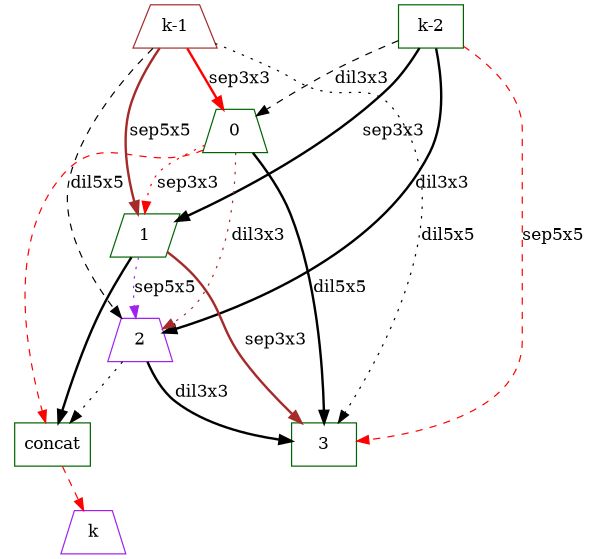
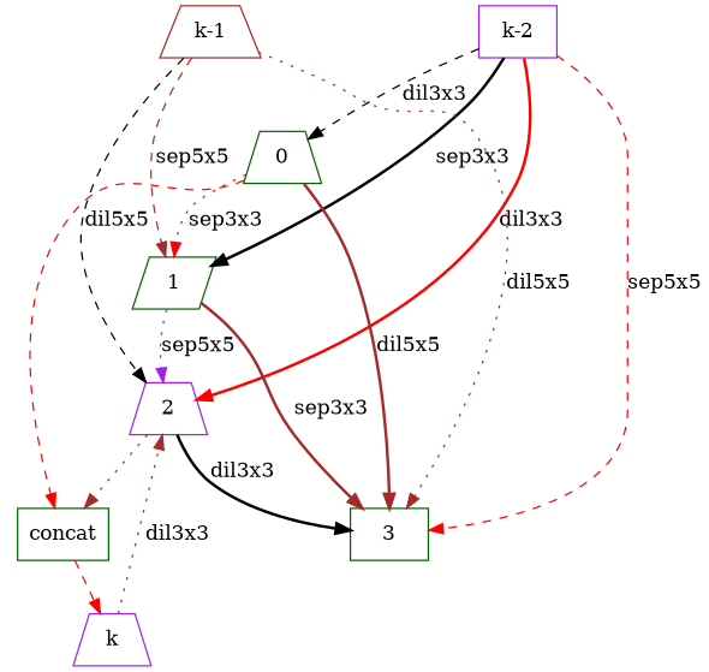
  digraph {
    node [color=darkgreen shape=trapezium]
    edge [color=black style=bold]
-   "k-2" [shape=box]
+   "k-2" [color=purple shape=box]
    0
    1 [shape=parallelogram]
    2 [color=purple]
    3 [shape=box]
    concat [shape=box]
    k [color=purple]
    "k-1" [color=brown]
    "k-2" -> 0 [label=dil3x3 style=dashed]
    "k-2" -> 1 [label=sep3x3]
-   "k-2" -> 2 [label=dil3x3]
+   "k-2" -> 2 [color=red label=dil3x3]
    "k-2" -> 3 [color=red label=sep5x5 style=dashed]
    0 -> 1 [color=red label=sep3x3 style=dotted]
-   0 -> 2 [color=brown label=dil3x3 style=dotted]
-   0 -> 3 [label=dil5x5]
+   k -> 2 [color=brown label=dil3x3 style=dotted]
+   0 -> 3 [color=brown label=dil5x5]
    0 -> concat [color=red style=dashed]
    1 -> 2 [color=purple label=sep5x5 style=dotted]
    1 -> 3 [color=brown label=sep3x3]
-   1 -> concat
    2 -> 3 [label=dil3x3]
-   2 -> concat [style=dotted]
+   2 -> concat [color=brown style=dotted]
    concat -> k [color=red style=dashed]
-   "k-1" -> 0 [color=red label=sep3x3]
-   "k-1" -> 1 [color=brown label=sep5x5]
+   "k-1" -> 1 [color=brown label=sep5x5 style=dashed]
    "k-1" -> 2 [label=dil5x5 style=dashed]
-   "k-1" -> 3 [label=dil5x5 style=dotted]
+   "k-1" -> 3 [color=brown label=dil5x5 style=dotted]
  }
